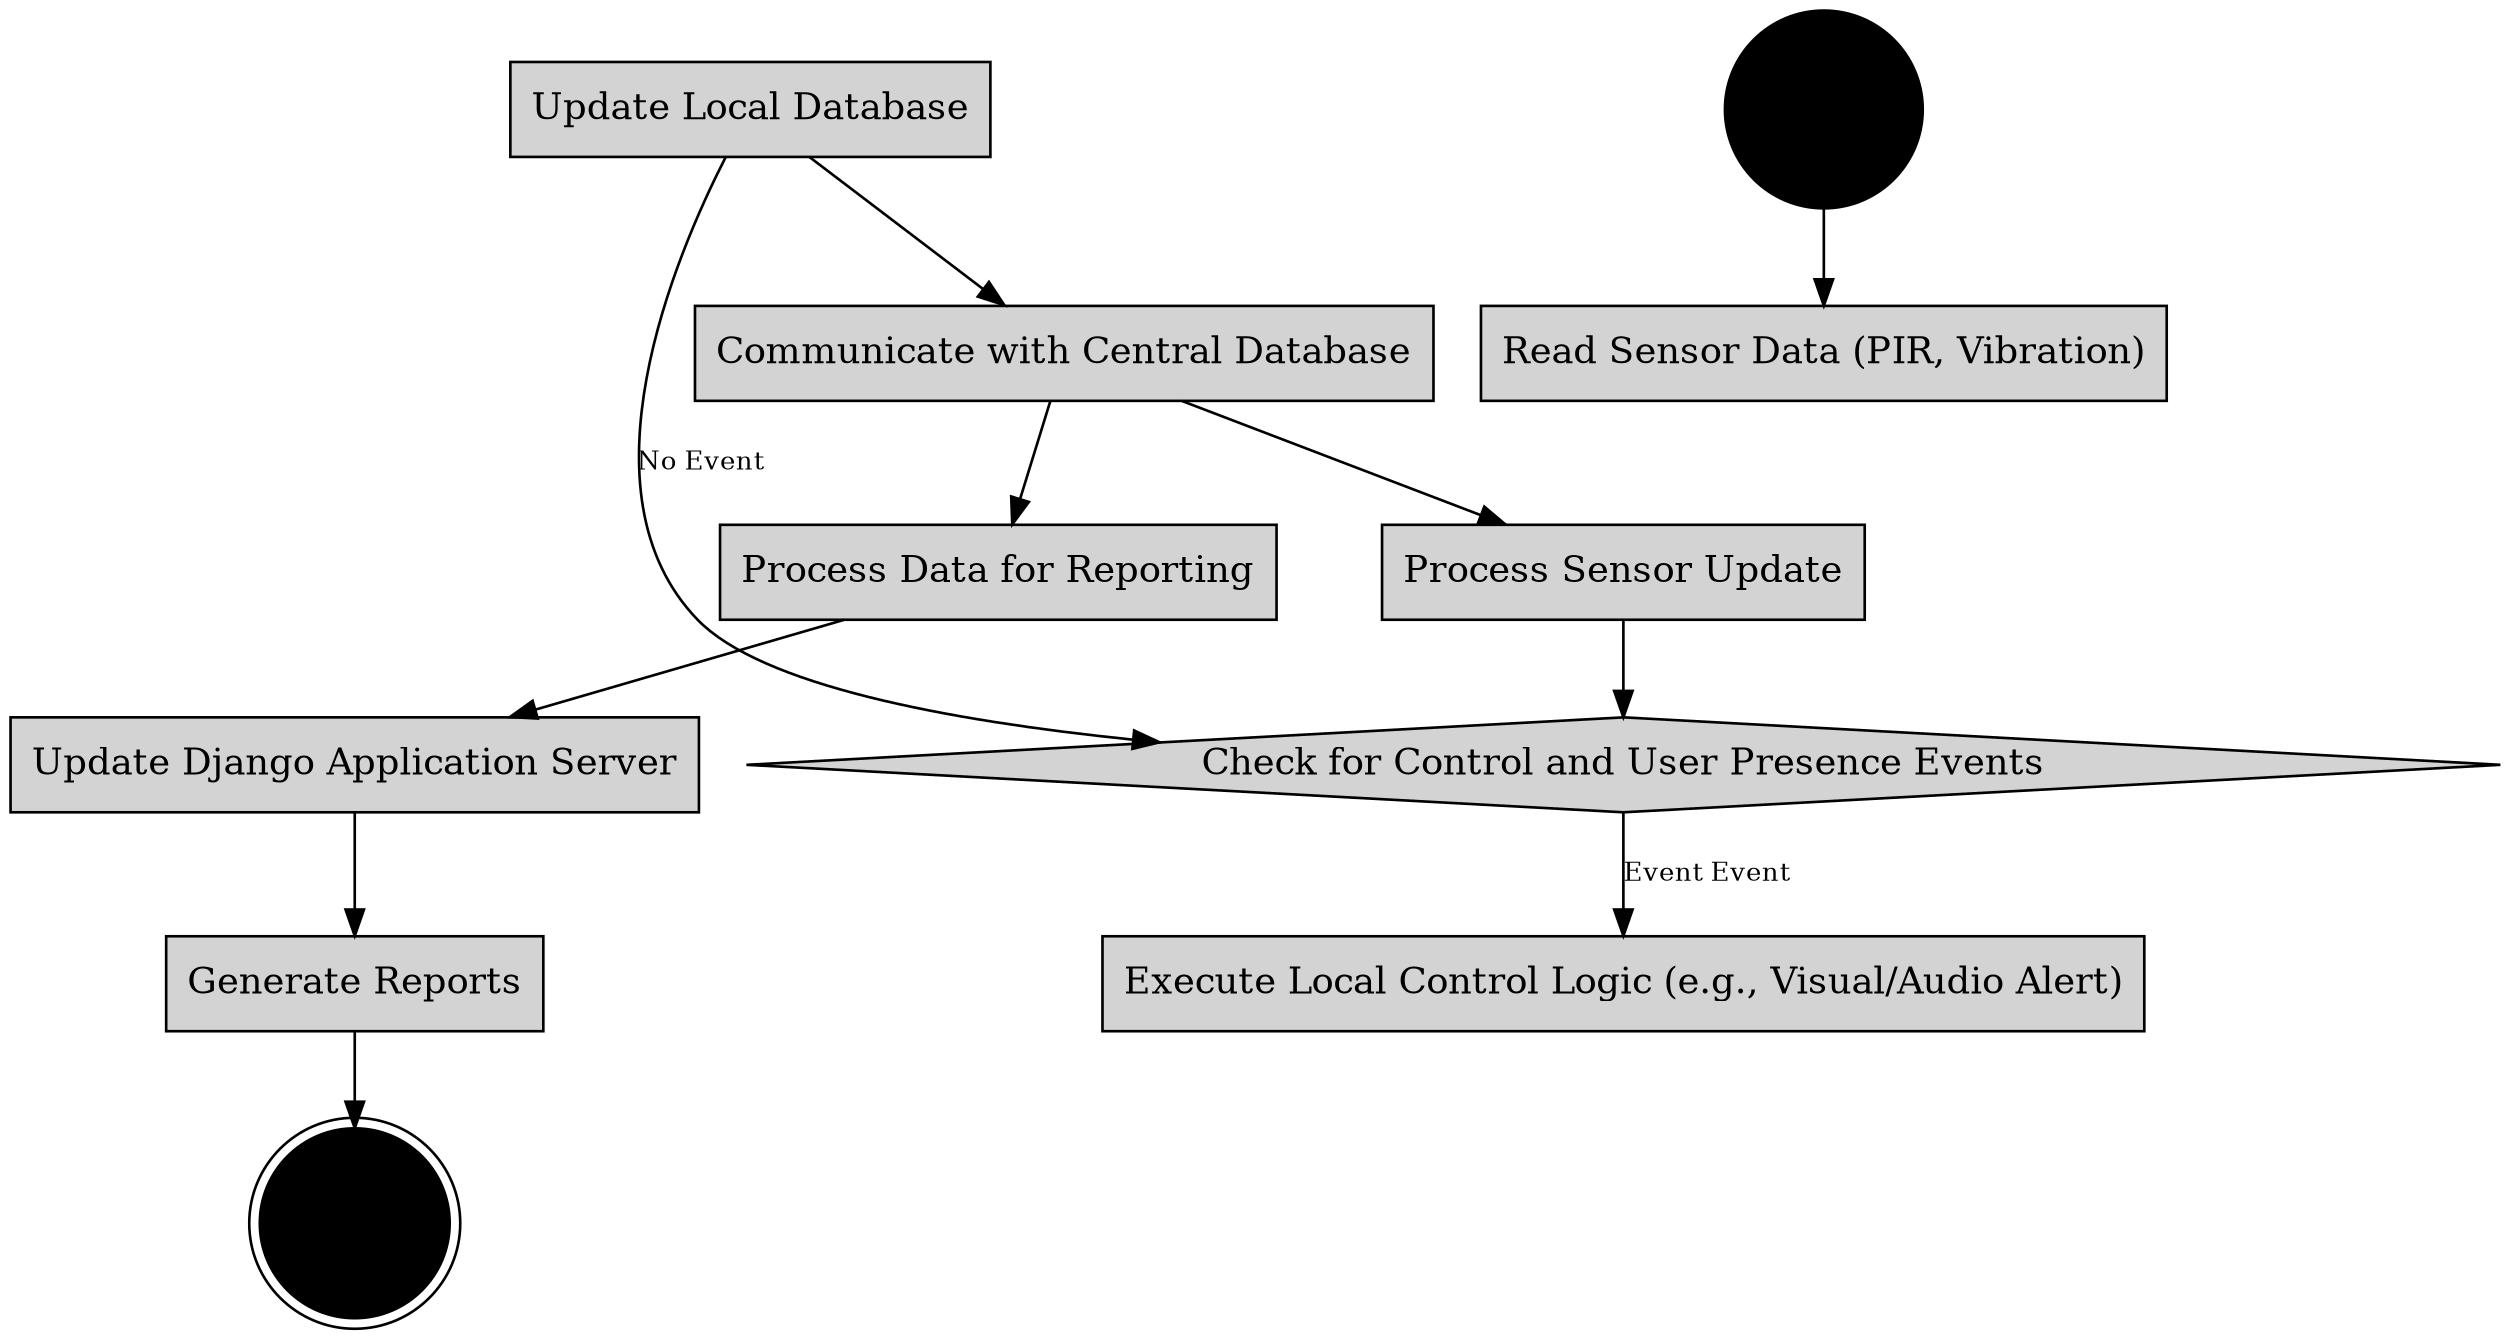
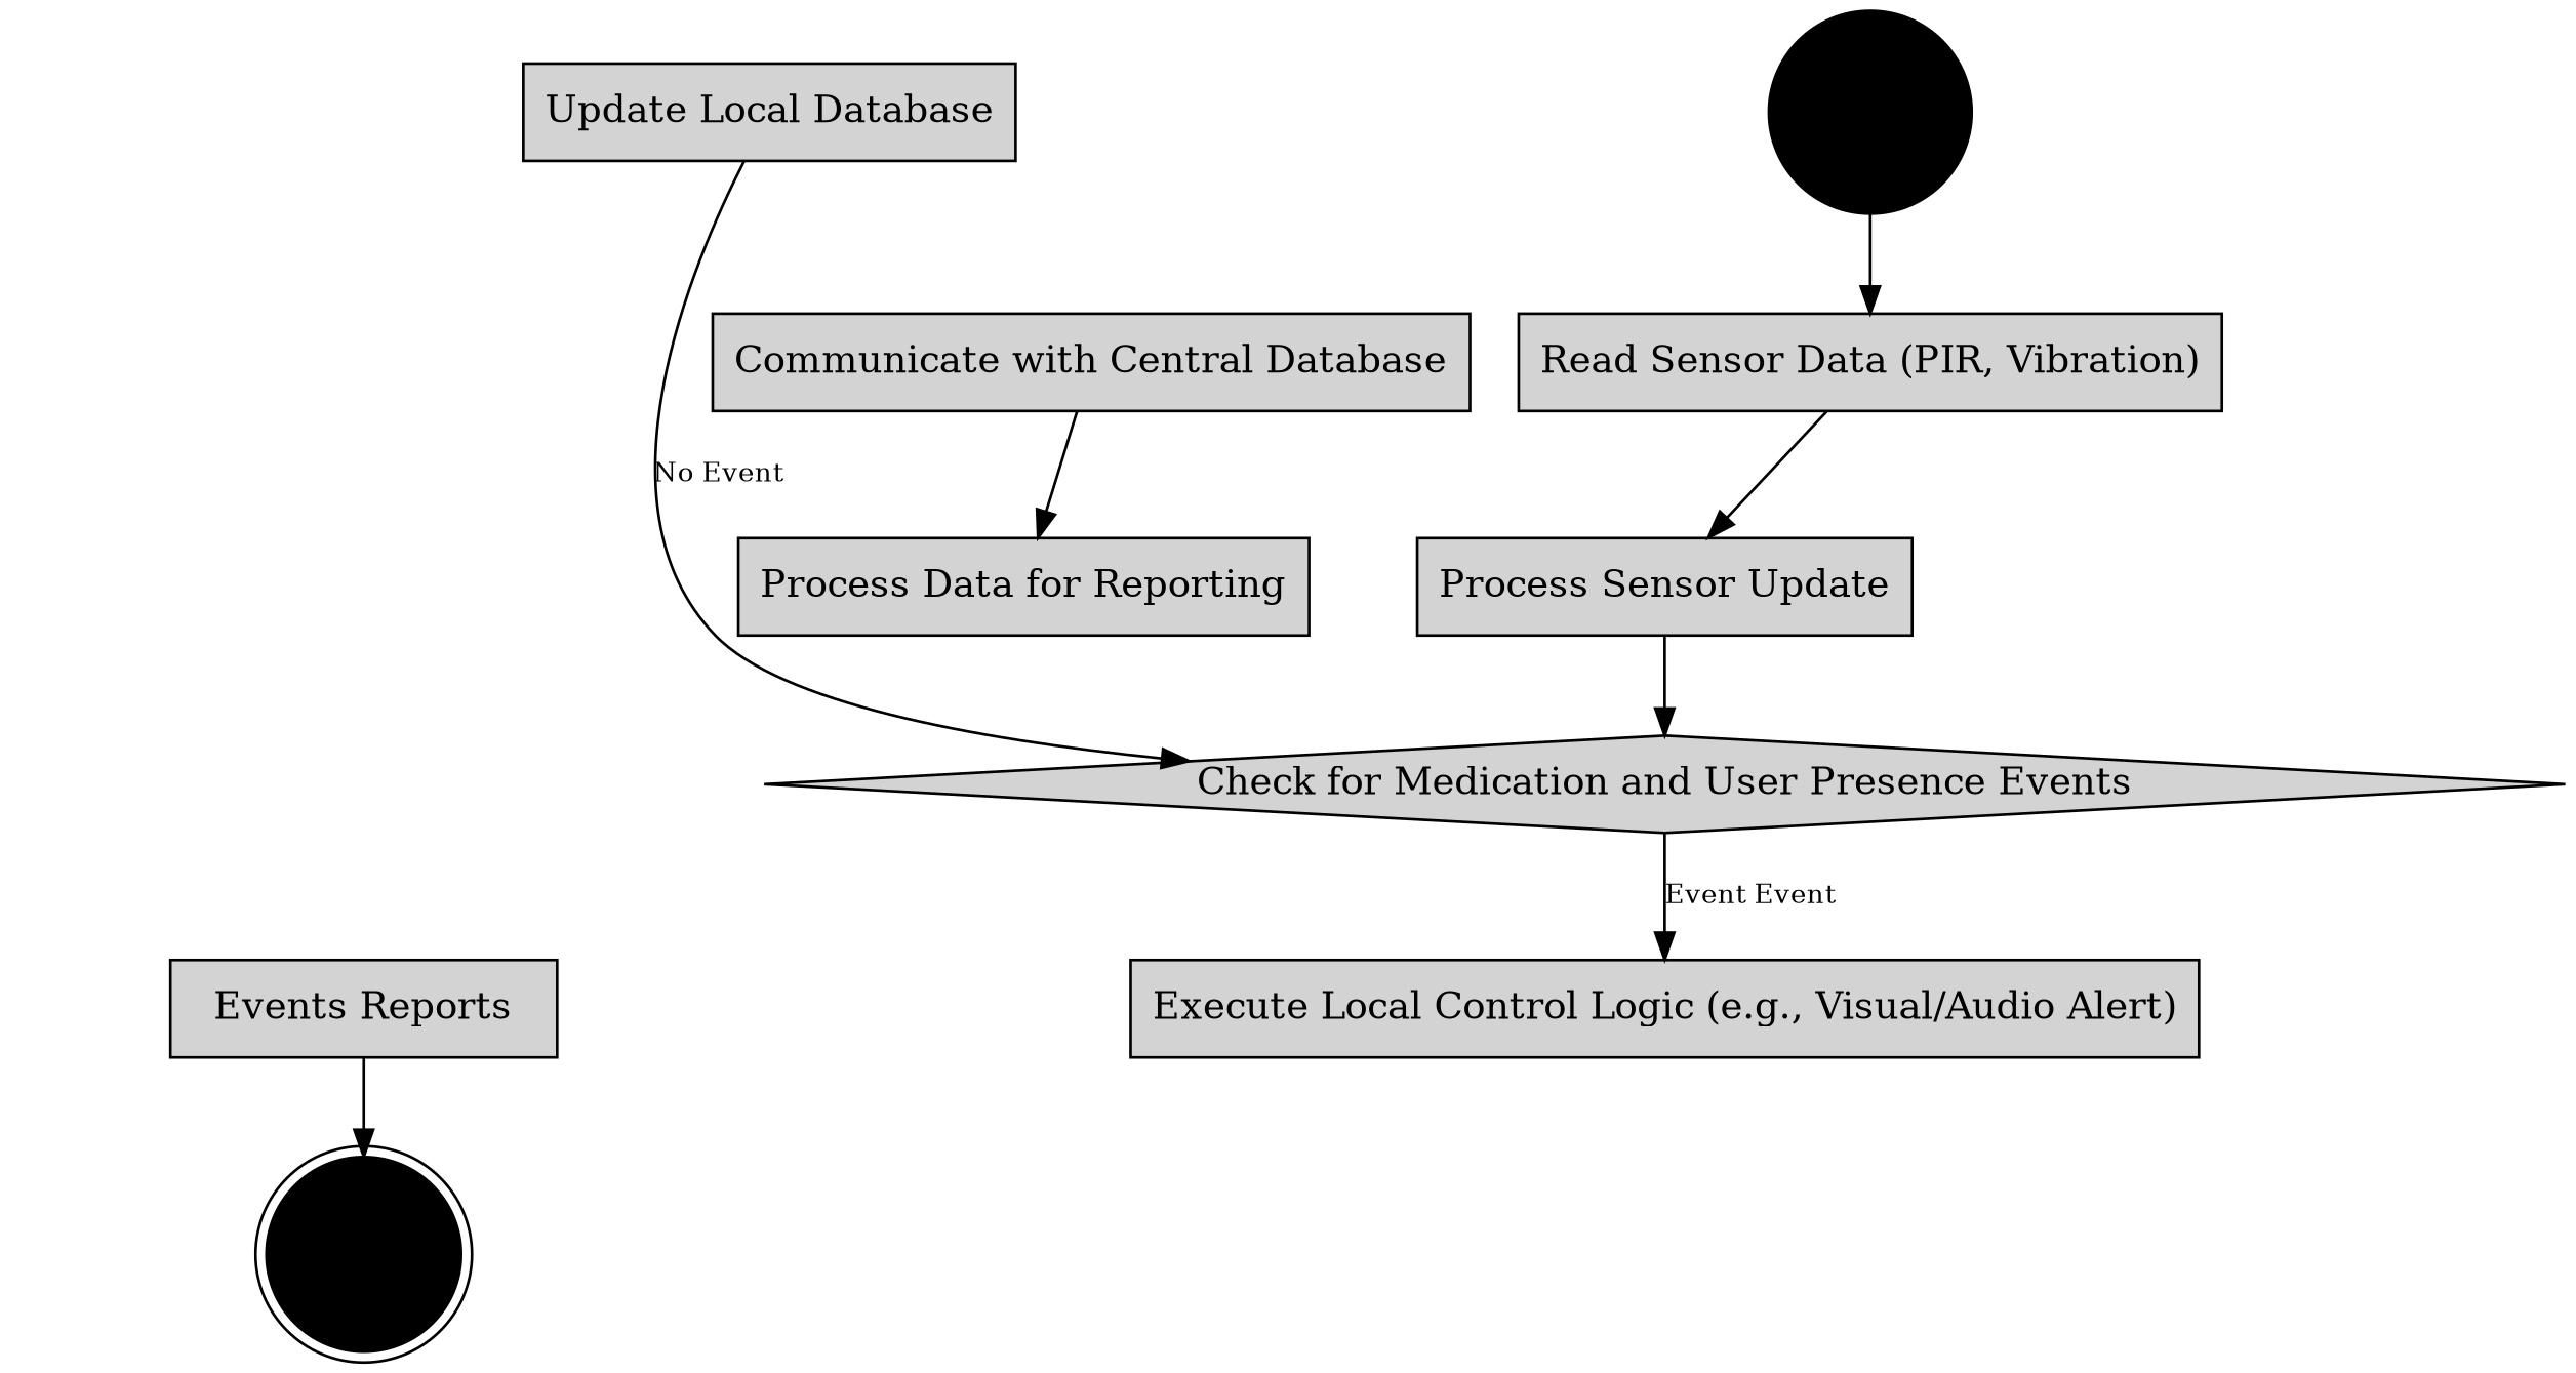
  digraph {
    rankdir=TB
    node [fillcolor=lightgrey shape=rect style=filled]
    edge [fontsize=10]
    n1 [fillcolor=black label=Start shape=circle width=0.3]
    n2 [label="Read Sensor Data (PIR, Vibration)"]
    n3 [label="Process Sensor Update"]
-   n4 [label="Check for Control and User Presence Events" shape=diamond]
+   n4 [label="Check for Medication and User Presence Events" shape=diamond]
    n5 [label="Execute Local Control Logic (e.g., Visual/Audio Alert)"]
    n6 [label="Update Local Database"]
    n7 [label="Communicate with Central Database"]
    n8 [label="Process Data for Reporting"]
-   n9 [label="Update Django Application Server"]
-   n10 [label="Generate Reports"]
+   n10 [label="Events Reports"]
    n11 [fillcolor=black label=End shape=doublecircle width=0.3]
    n1 -> n2
-   n7 -> n3
+   n2 -> n3
    n3 -> n4
    n4 -> n5 [label="Event Event"]
    n6 -> n4 [label="No Event"]
-   n6 -> n7
    n7 -> n8
-   n8 -> n9
-   n9 -> n10
    n10 -> n11
  }
